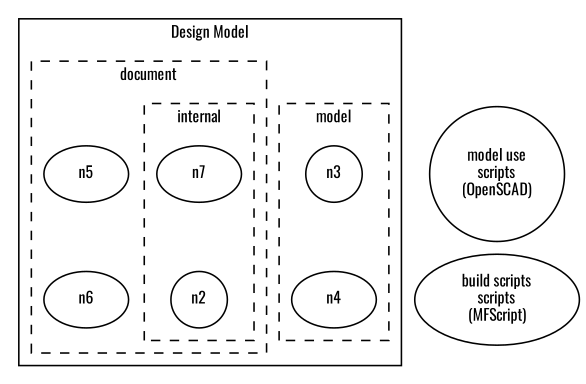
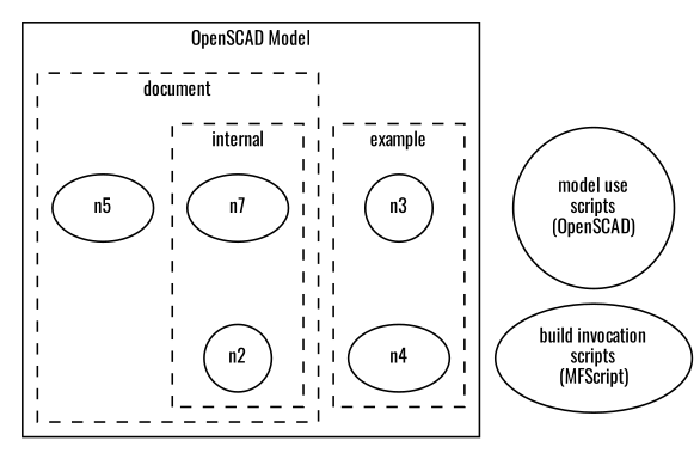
  graph {
    fontname=Oswald
    ranksep=.1
    node [fontname=Oswald fontsize=10 shape=ellipse]
    edge [fontname=Oswald style=invis]
    n3 [shape=circle]
    n4
    n7
    n8 [label=n2 shape=circle]
    n5
-   n6
    n1 [label="model use\nscripts\n(OpenSCAD)" shape=circle]
-   n2 [label="build scripts\nscripts\n(MFScript)"]
+   n2 [label="build invocation\nscripts\n(MFScript)"]
    subgraph cluster_1 {
      fontsize=10
-     label="Design Model"
+     label="OpenSCAD Model"
      style=solid
      subgraph cluster_2 {
        fontsize=10
-       label=model
+       label=example
        style=dashed
        n3
        n4
      }
      subgraph cluster_3 {
        fontsize=10
        label=document
        style=dashed
        n5
-       n6
        subgraph cluster_4 {
          fontsize=10
          label=internal
          style=dashed
          n7
          n8
        }
      }
    }
    n3 -- n4
    n7 -- n8
-   n5 -- n6
    n1 -- n2
  }
